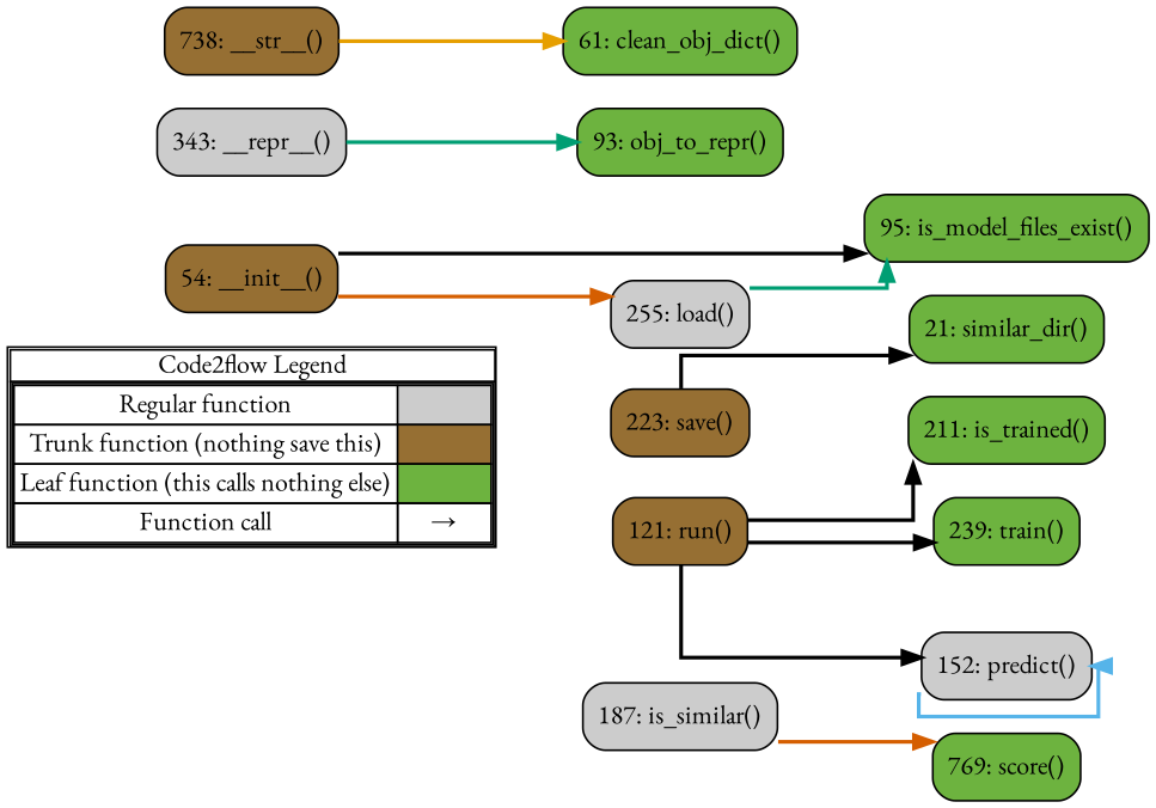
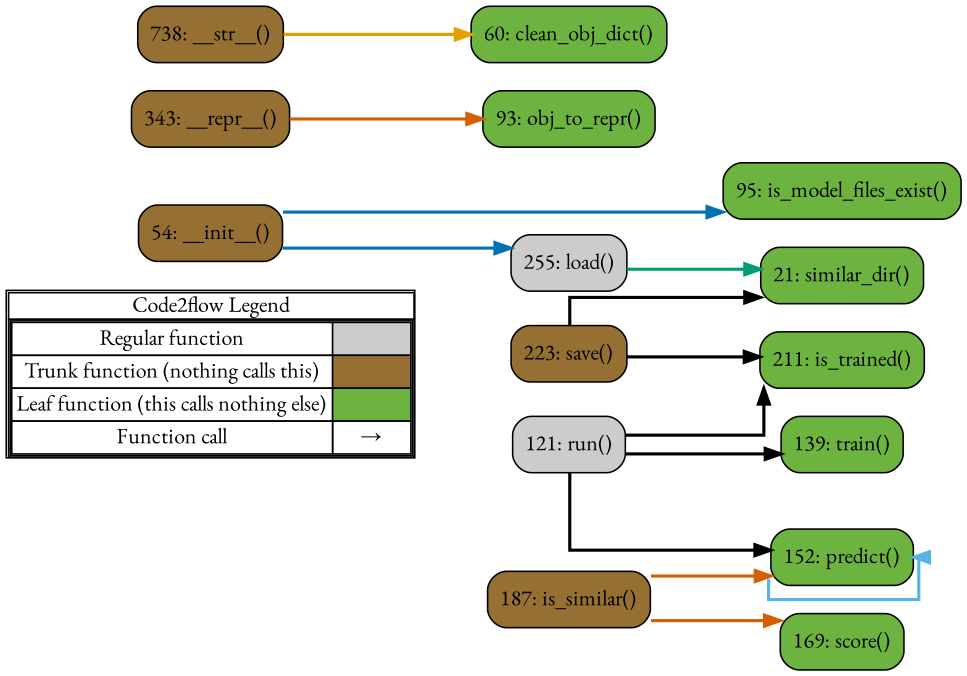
  digraph {
    concentrate=true
    fontname="EB Garamond"
    rankdir=LR
    splines=ortho
    node [fontname="EB Garamond" shape=rect fillcolor="#6db33f" style="rounded,filled"]
    edge [color="#000000" fontname="EB Garamond" penwidth=2]
-   n1 [label=<         <table cellspacing="0" cellpadding="0" border="1"><tr><td>Code2flow Legend</td></tr><tr><td>         <table cellspacing="0">         <tr><td>Regular function</td><td width="50px" bgcolor='#cccccc'></td></tr>         <tr><td>Trunk function (nothing save this)</td><td bgcolor='#966F33'></td></tr>         <tr><td>Leaf function (this calls nothing else)</td><td bgcolor='#6db33f'></td></tr>         <tr><td>Function call</td><td><font color='black'>&#8594;</font></td></tr>         </table></td></tr></table>         > margin=0 shape=none fillcolor="" style=""]
+   n1 [label=<         <table cellspacing="0" cellpadding="0" border="1"><tr><td>Code2flow Legend</td></tr><tr><td>         <table cellspacing="0">         <tr><td>Regular function</td><td width="50px" bgcolor='#cccccc'></td></tr>         <tr><td>Trunk function (nothing calls this)</td><td bgcolor='#966F33'></td></tr>         <tr><td>Leaf function (this calls nothing else)</td><td bgcolor='#6db33f'></td></tr>         <tr><td>Function call</td><td><font color='black'>&#8594;</font></td></tr>         </table></td></tr></table>         > margin=0 shape=none fillcolor="" style=""]
    n2 [fillcolor="#966F33" label="54: __init__()"]
-   n3 [fillcolor="#cccccc" label="343: __repr__()"]
+   n3 [fillcolor="#966F33" label="343: __repr__()"]
    n4 [fillcolor="#966F33" label="738: __str__()"]
    n5 [label="95: is_model_files_exist()"]
-   n6 [fillcolor="#cccccc" label="187: is_similar()"]
+   n6 [fillcolor="#966F33" label="187: is_similar()"]
    n7 [label="211: is_trained()"]
    n8 [fillcolor="#cccccc" label="255: load()"]
-   n9 [fillcolor="#cccccc" label="152: predict()"]
-   n10 [fillcolor="#966F33" label="121: run()"]
+   n9 [label="152: predict()"]
+   n10 [fillcolor="#cccccc" label="121: run()"]
    n11 [fillcolor="#966F33" label="223: save()"]
-   n12 [label="769: score()"]
-   n13 [label="239: train()"]
-   n14 [label="61: clean_obj_dict()"]
+   n12 [label="169: score()"]
+   n13 [label="139: train()"]
+   n14 [label="60: clean_obj_dict()"]
    n15 [label="21: similar_dir()"]
    n16 [label="93: obj_to_repr()"]
    subgraph sub_1 {
      label=legend
      rank=min
      n1
    }
    subgraph sub_2 {
      label="File: _base"
      style=dotted
      subgraph sub_3 {
        label="Class: SimpleModel"
        style=dotted
        n2
        n3
        n4
        n5
        n6
        n7
        n8
        n9
        n10
        n11
        n12
        n13
      }
    }
    subgraph sub_4 {
      label="File: _utils"
      style=dotted
      n14
      n15
      n16
    }
-   n2 -> n5
-   n2 -> n8 [color="#D55E00"]
-   n3 -> n16 [color="#009E73"]
+   n2 -> n5 [color="#0072B2"]
+   n2 -> n8 [color="#0072B2"]
+   n3 -> n16 [color="#D55E00"]
    n4 -> n14 [color="#E69F00"]
+   n6 -> n9 [color="#D55E00"]
    n6 -> n12 [color="#D55E00"]
-   n8 -> n5 [color="#009E73"]
+   n8 -> n15 [color="#009E73"]
    n9 -> n9 [color="#56B4E9"]
    n10 -> n7
    n10 -> n9
    n10 -> n13
+   n11 -> n7
    n11 -> n15
  }
